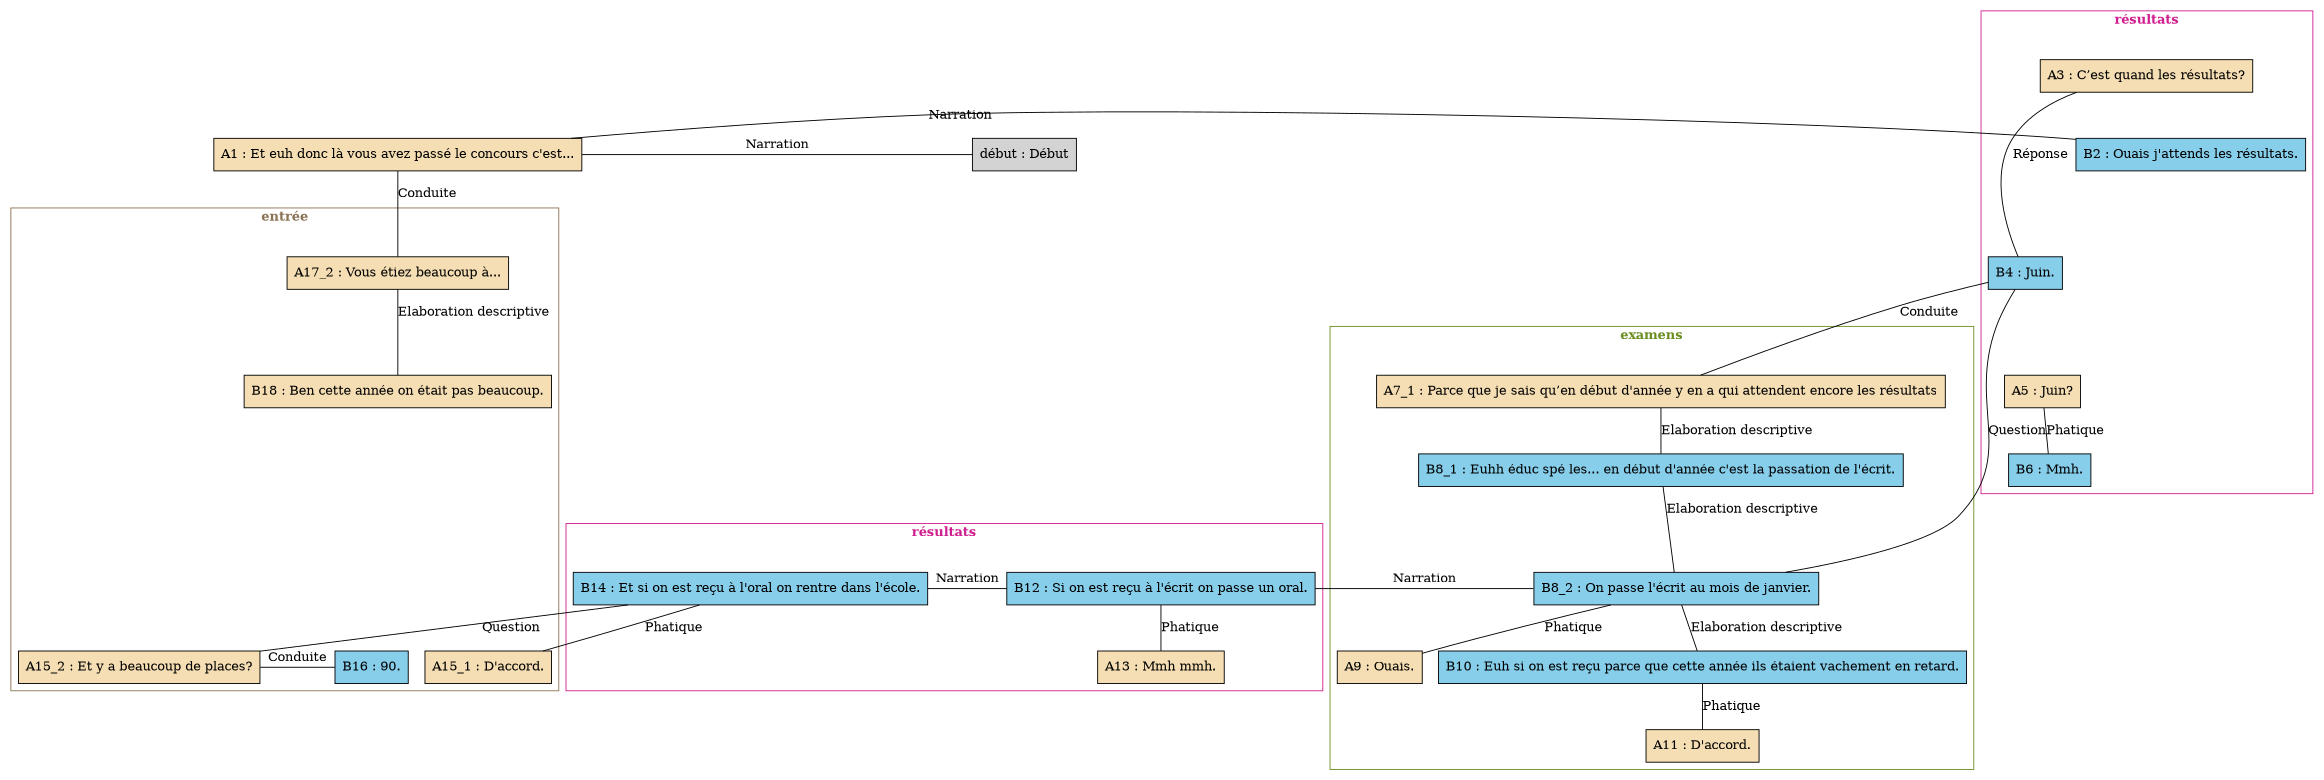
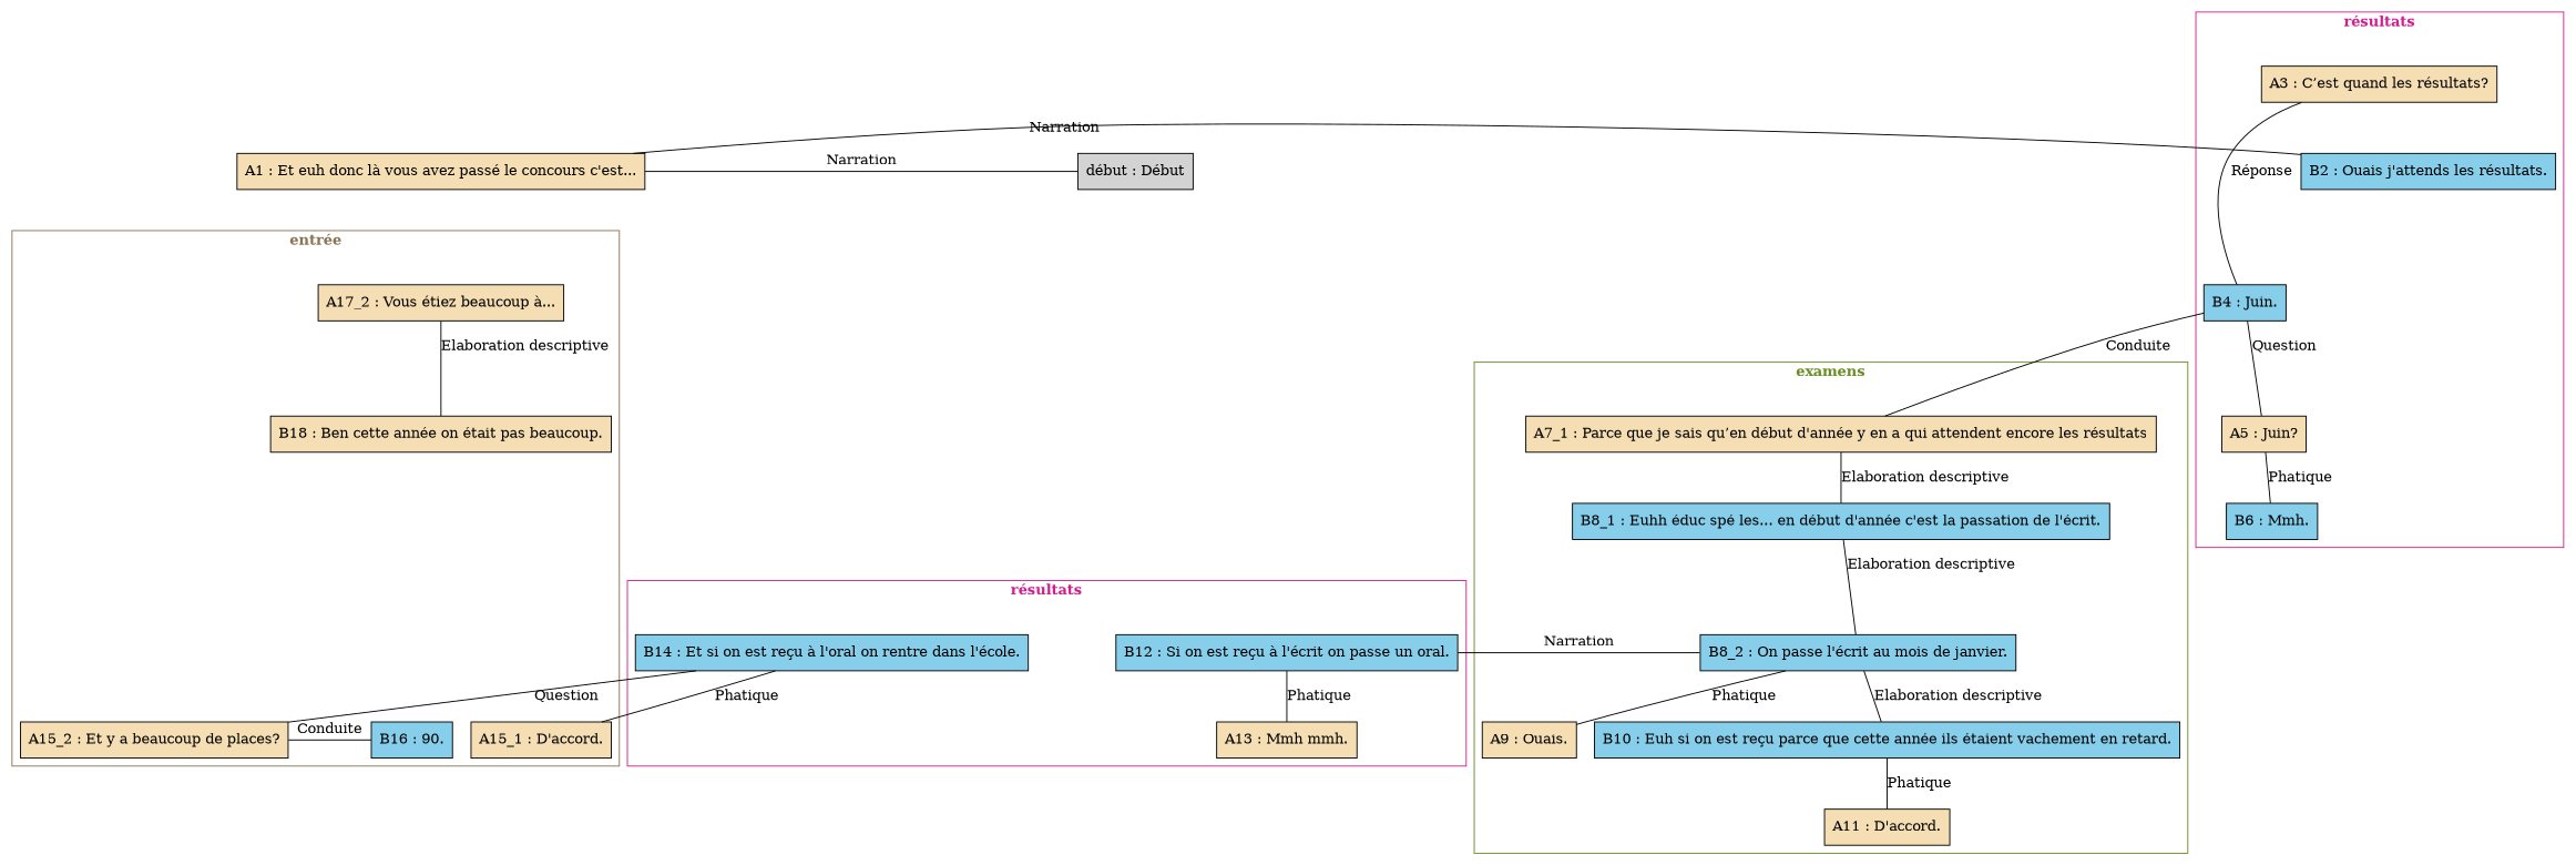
  digraph {
    newrank=true
    node [fillcolor=wheat shape=box style=filled]
    edge [weight=2 dir=none]
    n1 [fillcolor=skyblue label="B2 : Ouais j'attends les résultats."]
    n2 [label="A3 : C’est quand les résultats?"]
    n3 [fillcolor=skyblue label="B4 : Juin."]
    n4 [label="A5 : Juin?"]
    n5 [fillcolor=skyblue label="B6 : Mmh."]
    n6 [label="A7_1 : Parce que je sais qu’en début d'année y en a qui attendent encore les résultats"]
    n7 [fillcolor=skyblue label="B8_1 : Euhh éduc spé les... en début d'année c'est la passation de l'écrit."]
    n8 [fillcolor=skyblue label="B8_2 : On passe l'écrit au mois de janvier."]
    n9 [label="A9 : Ouais."]
    n10 [fillcolor=skyblue label="B10 : Euh si on est reçu parce que cette année ils étaient vachement en retard."]
    n11 [label="A11 : D'accord."]
    n12 [fillcolor=skyblue label="B12 : Si on est reçu à l'écrit on passe un oral."]
    n13 [label="A13 : Mmh mmh."]
    n14 [fillcolor=skyblue label="B14 : Et si on est reçu à l'oral on rentre dans l'école."]
    n15 [label="A15_1 : D'accord."]
    n16 [label="A15_2 : Et y a beaucoup de places?"]
    n17 [fillcolor=skyblue label="B16 : 90."]
    n18 [label="A17_2 : Vous étiez beaucoup à..."]
    n19 [label="B18 : Ben cette année on était pas beaucoup."]
    zero [style=invis fillcolor=""]
    n21 [label="début : Début" fillcolor=""]
    n22 [label="A1 : Et euh donc là vous avez passé le concours c'est..."]
    subgraph cluster_1 {
      color=violetred
      fontcolor=violetred
      label=<<B>résultats</B>>
      n1
      n2
      n3
      n4
      n5
    }
    subgraph cluster_2 {
      color=olivedrab
      fontcolor=olivedrab
      label=<<B>examens</B>>
      n6
      n7
      n8
      n9
      n10
      n11
    }
    subgraph cluster_3 {
      color=violetred
      fontcolor=violetred
      label=<<B>résultats</B>>
      n12
      n13
      n14
    }
    subgraph cluster_4 {
      color=burlywood4
      fontcolor=burlywood4
      label=<<B>entrée</B>>
      n15
      n16
      n17
      n18
      n19
    }
    n1 -> n3 [style=invis weight=1 dir=""]
    n2 -> n3 [constraint=false label="Réponse" weight=""]
-   n3 -> n8 [label=Question]
+   n3 -> n4 [label=Question]
    n3 -> n6 [label=Conduite]
    n4 -> n5 [label=Phatique]
    n6 -> n7 [label="Elaboration descriptive"]
    n7 -> n8 [label="Elaboration descriptive"]
    n7 -> n12 [style=invis weight=1 dir=""]
    n7 -> n14 [style=invis weight=1 dir=""]
    n8 -> n9 [label=Phatique]
    n8 -> n10 [label="Elaboration descriptive"]
    n8 -> n12 [constraint=false label=Narration weight=""]
    n10 -> n11 [label=Phatique]
    n12 -> n13 [label=Phatique]
-   n12 -> n14 [constraint=false label=Narration weight=""]
    n14 -> n15 [label=Phatique]
    n14 -> n16 [label=Question]
    n14 -> n17 [style=invis weight=1 dir=""]
    n16 -> n17 [constraint=false label=Conduite weight=""]
    n18 -> n19 [label="Elaboration descriptive"]
    zero -> n1 [style=invis weight=1 dir=""]
    zero -> n21 [style=invis weight="" dir=""]
    zero -> n22 [style=invis weight=1 dir=""]
    n21 -> n22 [constraint=false label=Narration weight=""]
    n22 -> n1 [constraint=false label=Narration weight=""]
-   n22 -> n18 [label=Conduite]
  }
